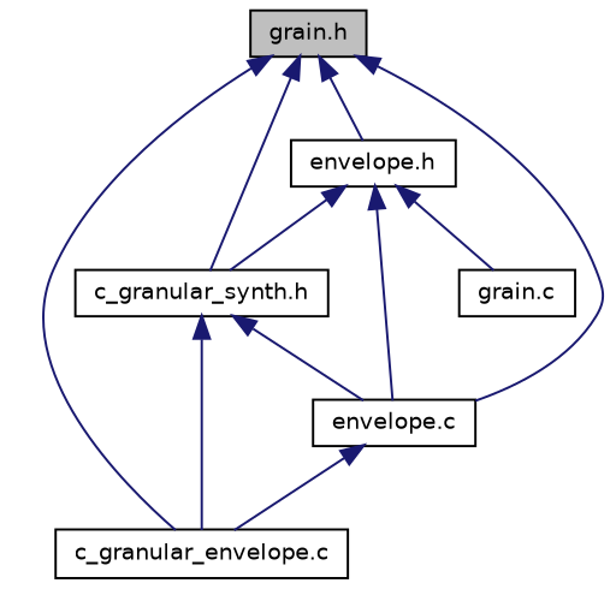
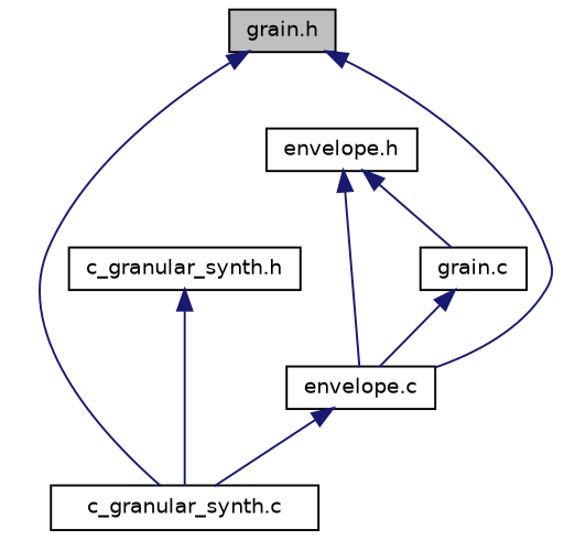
  digraph {
    node [color=black fillcolor=white fontname=Helvetica fontsize=10 shape=record style=filled]
    edge [color=midnightblue dir=back fontname=Helvetica fontsize=10 labelfontname=Helvetica labelfontsize=10 style=solid]
    n1 [fillcolor=grey75 fontcolor=black height=0.2 label="grain.h" width=0.4]
    n2 [height=0.2 label="c_granular_synth.h" width=0.4]
-   n3 [height=0.2 label="c_granular_envelope.c" width=0.4]
+   n3 [height=0.2 label="c_granular_synth.c" width=0.4]
    n4 [height=0.2 label="envelope.c" width=0.4]
    n5 [height=0.2 label="envelope.h" width=0.4]
    n6 [height=0.2 label="grain.c" width=0.4]
-   n1 -> n2
    n1 -> n3
    n1 -> n4
-   n1 -> n5
    n2 -> n3
-   n2 -> n4
+   n6 -> n4
    n4 -> n3
-   n5 -> n2
    n5 -> n4
    n5 -> n6
  }
